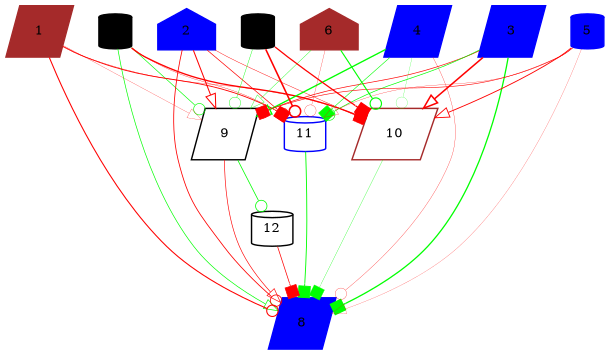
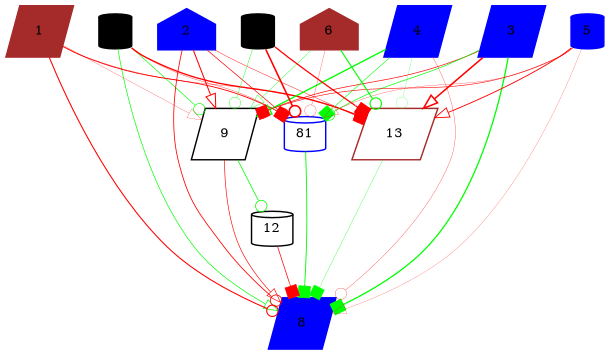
  digraph {
    node [color=blue fontsize=9 shape=parallelogram style=filled]
    edge [arrowhead=odot color=red style=bold]
    0 [color=black height=0.2 shape=cylinder width=0.2]
    8 [height=0.2 width=0.2]
    9 [color=black height=0.2 width=0.2 style=""]
-   11 [height=0.2 shape=cylinder width=0.2 style=""]
-   10 [color=brown height=0.2 width=0.2 style=""]
+   11 [height=0.2 shape=cylinder width=0.2 label=81 style=""]
+   10 [color=brown height=0.2 width=0.2 label=13 style=""]
    12 [color=black height=0.2 shape=cylinder width=0.2 style=""]
    1 [color=brown height=0.2 width=0.2]
    2 [height=0.2 shape=house width=0.2]
    3 [height=0.2 width=0.2]
    4 [height=0.2 width=0.2]
    5 [height=0.2 shape=cylinder width=0.2]
    6 [color=brown height=0.2 shape=house width=0.2]
    7 [color=black height=0.2 shape=cylinder width=0.2]
    0 -> 8 [arrowhead=onormal color=green penwidth=0.479559493596]
    0 -> 9 [color=green penwidth=0.447739164199 style=solid]
    0 -> 11 [arrowhead=box penwidth=0.217657352701]
    0 -> 10 [penwidth=0.926927403037]
    9 -> 8 [arrowhead=onormal penwidth=0.447033809177]
    9 -> 12 [color=green penwidth=0.536767634802 style=solid]
    11 -> 8 [arrowhead=box color=green penwidth=0.622556853654 style=solid]
    10 -> 8 [arrowhead=box color=green penwidth=0.209422689263]
    12 -> 8 [arrowhead=box penwidth=0.504550381911]
    1 -> 8 [penwidth=0.743205804077 style=solid]
    1 -> 9 [arrowhead=onormal penwidth=0.161660282302 style=solid]
    1 -> 11 [arrowhead=box penwidth=0.621560482745]
    1 -> 10 [arrowhead=box penwidth=0.20189988584 style=solid]
    2 -> 8 [penwidth=0.574428663935 style=solid]
    2 -> 9 [arrowhead=onormal penwidth=0.723277718507]
    2 -> 11 [penwidth=0.486076005209 style=solid]
    2 -> 10 [arrowhead=box penwidth=0.301821958599]
    3 -> 8 [arrowhead=box color=green penwidth=0.900369833417 style=solid]
    3 -> 9 [penwidth=0.47522126164]
    3 -> 11 [color=green penwidth=0.471367094153 style=solid]
    3 -> 10 [arrowhead=onormal penwidth=1.07481416221 style=solid]
    4 -> 8 [penwidth=0.195075308272]
    4 -> 9 [arrowhead=onormal color=green penwidth=0.94079867067 style=solid]
    4 -> 11 [arrowhead=box color=green penwidth=0.408406889312]
    4 -> 10 [color=green penwidth=0.149133253072 style=solid]
    5 -> 8 [arrowhead=onormal penwidth=0.137814578132]
    5 -> 9 [arrowhead=box penwidth=0.412956780187]
    5 -> 11 [arrowhead=onormal penwidth=0.182754272896]
    5 -> 10 [arrowhead=onormal penwidth=0.626194995614]
    6 -> 9 [arrowhead=onormal color=green penwidth=0.258656350169 style=solid]
    6 -> 11 [penwidth=0.182352600114]
    6 -> 10 [color=green penwidth=0.787054525436]
    7 -> 9 [color=green penwidth=0.281236706214 style=solid]
    7 -> 11 [penwidth=1.1 style=solid]
    7 -> 10 [arrowhead=box penwidth=0.884289438545 style=solid]
  }
